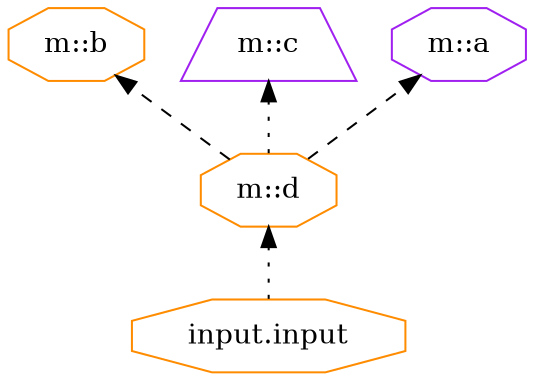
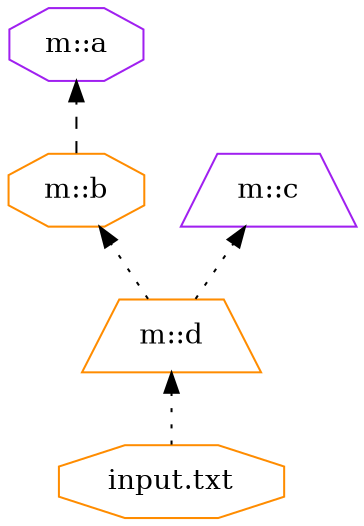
  digraph {
    rankdir=BT
    node [color=darkorange shape=octagon]
    edge [style=dotted]
-   "input.txt" [label="input.input"]
-   "m::d"
+   "input.txt"
+   "m::d" [shape=trapezium]
    "m::b"
    "m::c" [color=purple shape=trapezium]
    "m::a" [color=purple]
    "input.txt" -> "m::d"
-   "m::d" -> "m::b" [style=dashed]
+   "m::d" -> "m::b"
    "m::d" -> "m::c"
-   "m::d" -> "m::a" [style=dashed]
+   "m::b" -> "m::a" [style=dashed]
  }
